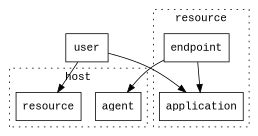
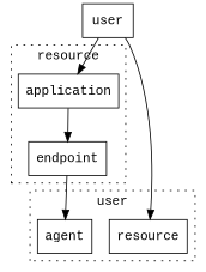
  digraph {
    fontname="Liberation Mono"
    rankdir=TB
    remincross=true
    node [fontname="Liberation Mono" shape=box]
    edge [fontname="Liberation Mono"]
    agent
    resource
    endpoint
    application
    user
    subgraph cluster_1 {
-     label=host
+     label=user
      style=dotted
      agent
      resource
    }
    subgraph cluster_2 {
      label=resource
      style=dotted
      endpoint
      application
    }
    endpoint -> agent
-   endpoint -> application
+   application -> endpoint
    user -> resource
    user -> application
  }
